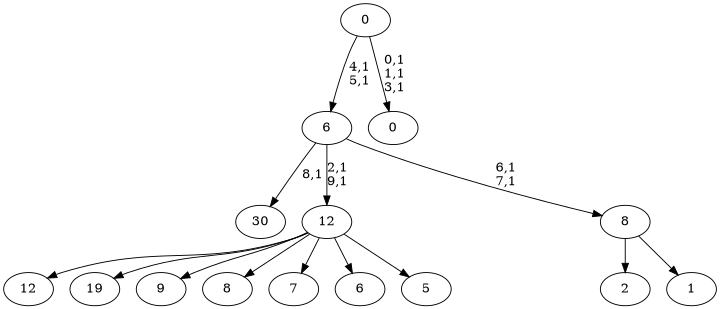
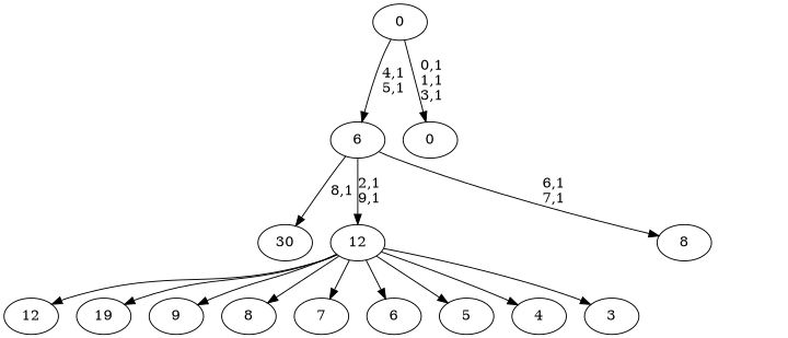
  digraph {
    n1 [label=12]
    n2 [label=19]
    n3 [label=30]
    n4 [label=9]
    n5 [label=8]
    n6 [label=7]
    n7 [label=6]
    n8 [label=5]
+   n9 [label=4]
+   n10 [label=3]
    12
-   n12 [label=2]
-   n13 [label=1]
    8
    6
    n16 [label=0]
    0
    12 -> n1
    12 -> n2
    12 -> n4
    12 -> n5
    12 -> n6
    12 -> n7
    12 -> n8
-   8 -> n12
-   8 -> n13
+   12 -> n9
+   12 -> n10
    6 -> n3 [label="8,1"]
    6 -> 12 [label="2,1\n9,1"]
    6 -> 8 [label="6,1\n7,1"]
    0 -> 6 [label="4,1\n5,1"]
    0 -> n16 [label="0,1\n1,1\n3,1"]
  }
